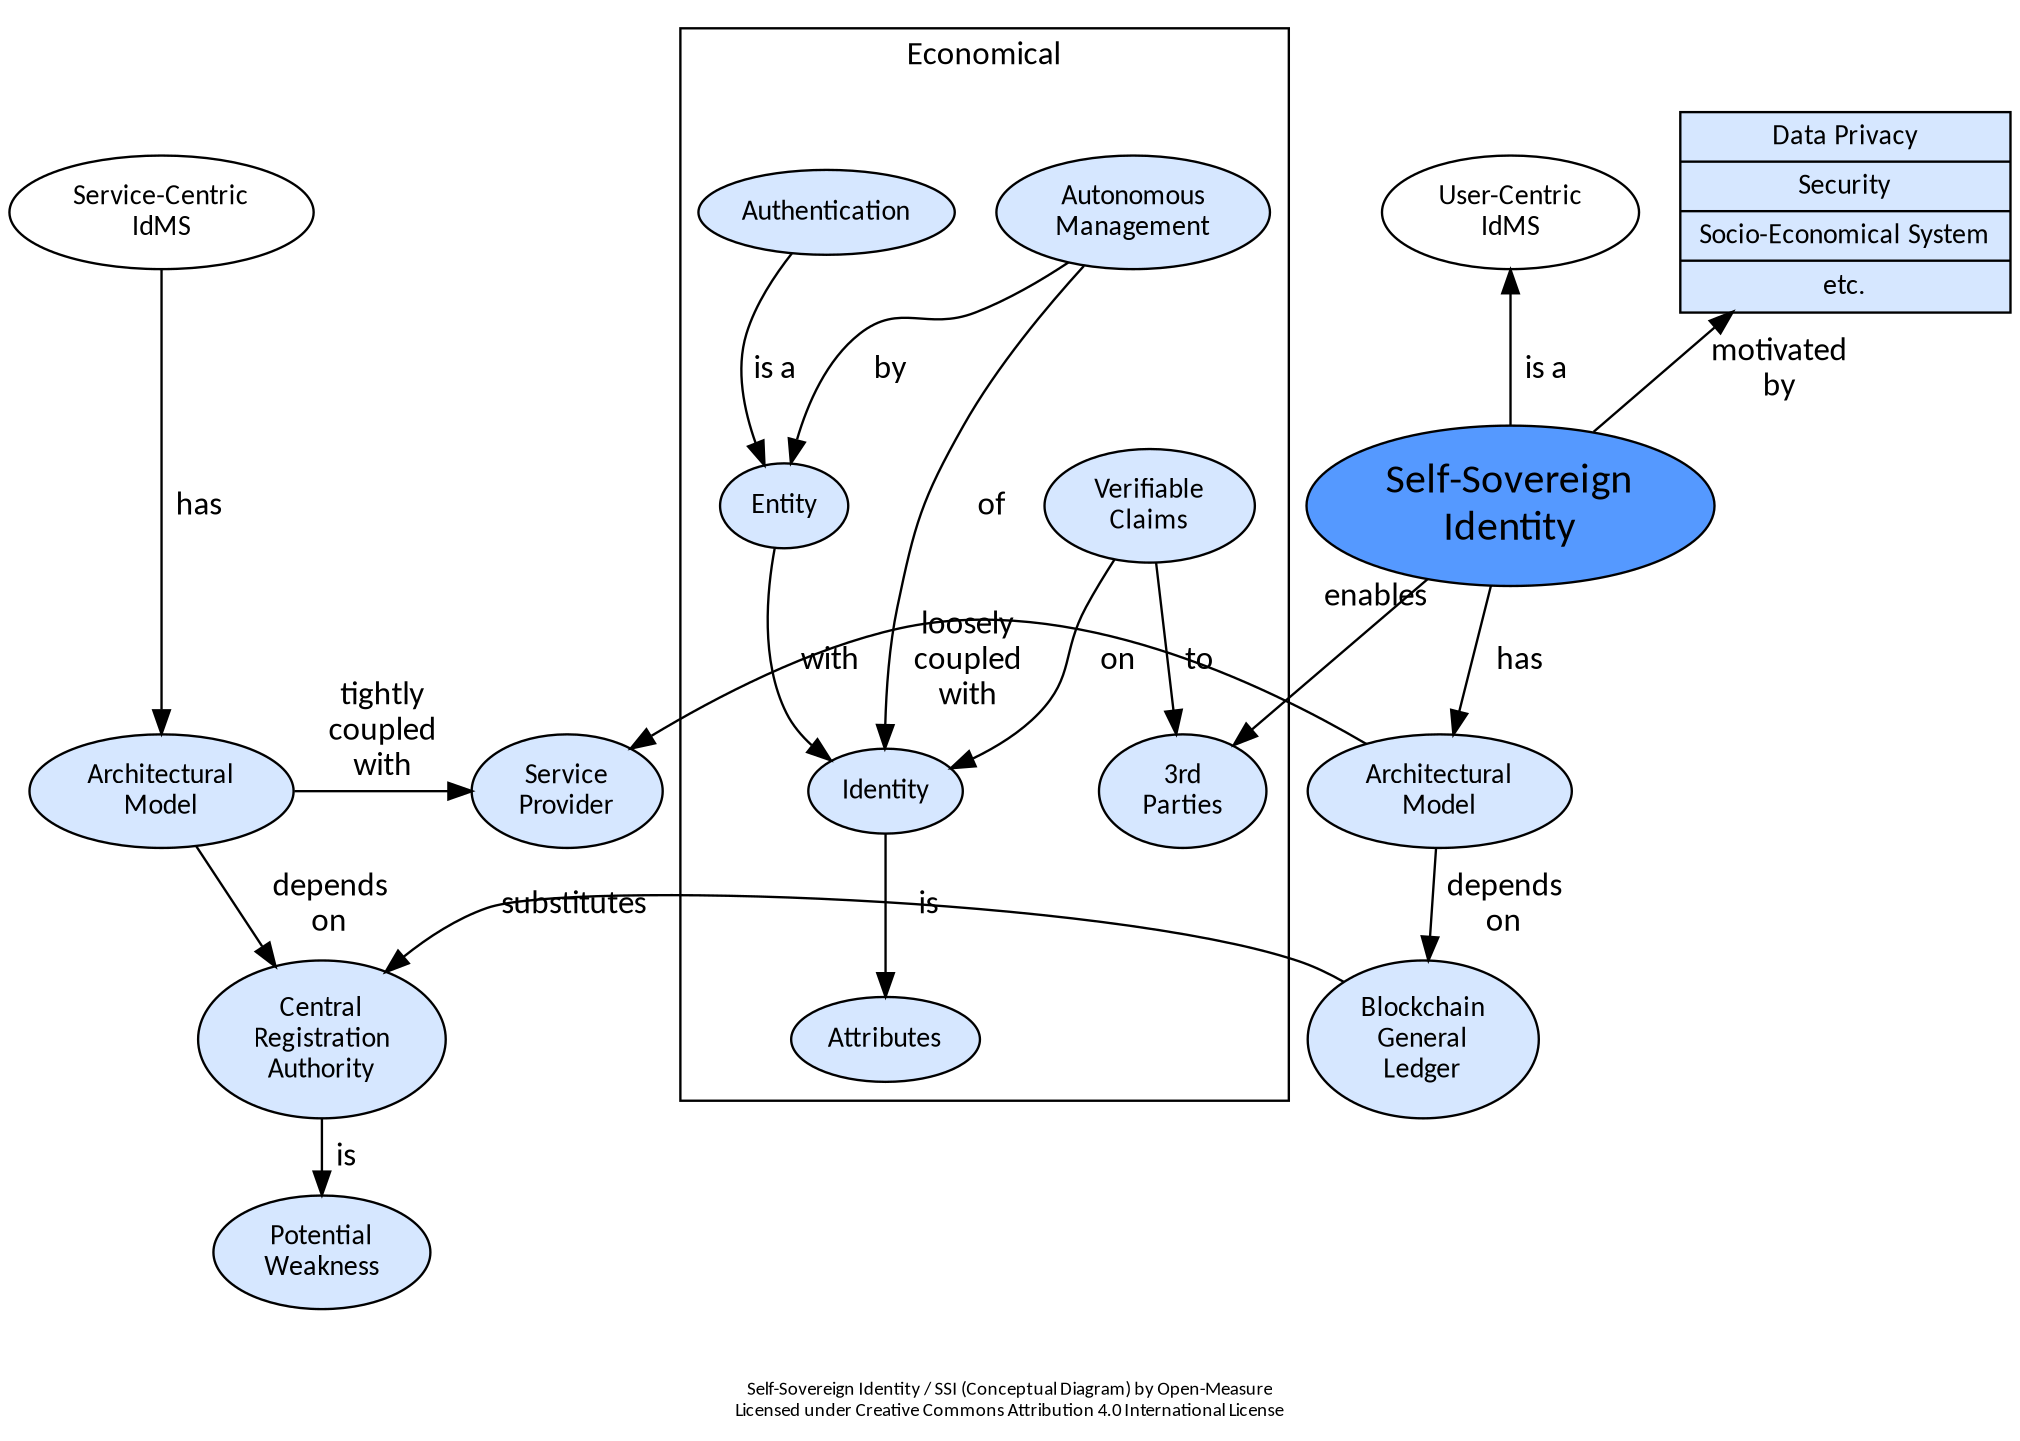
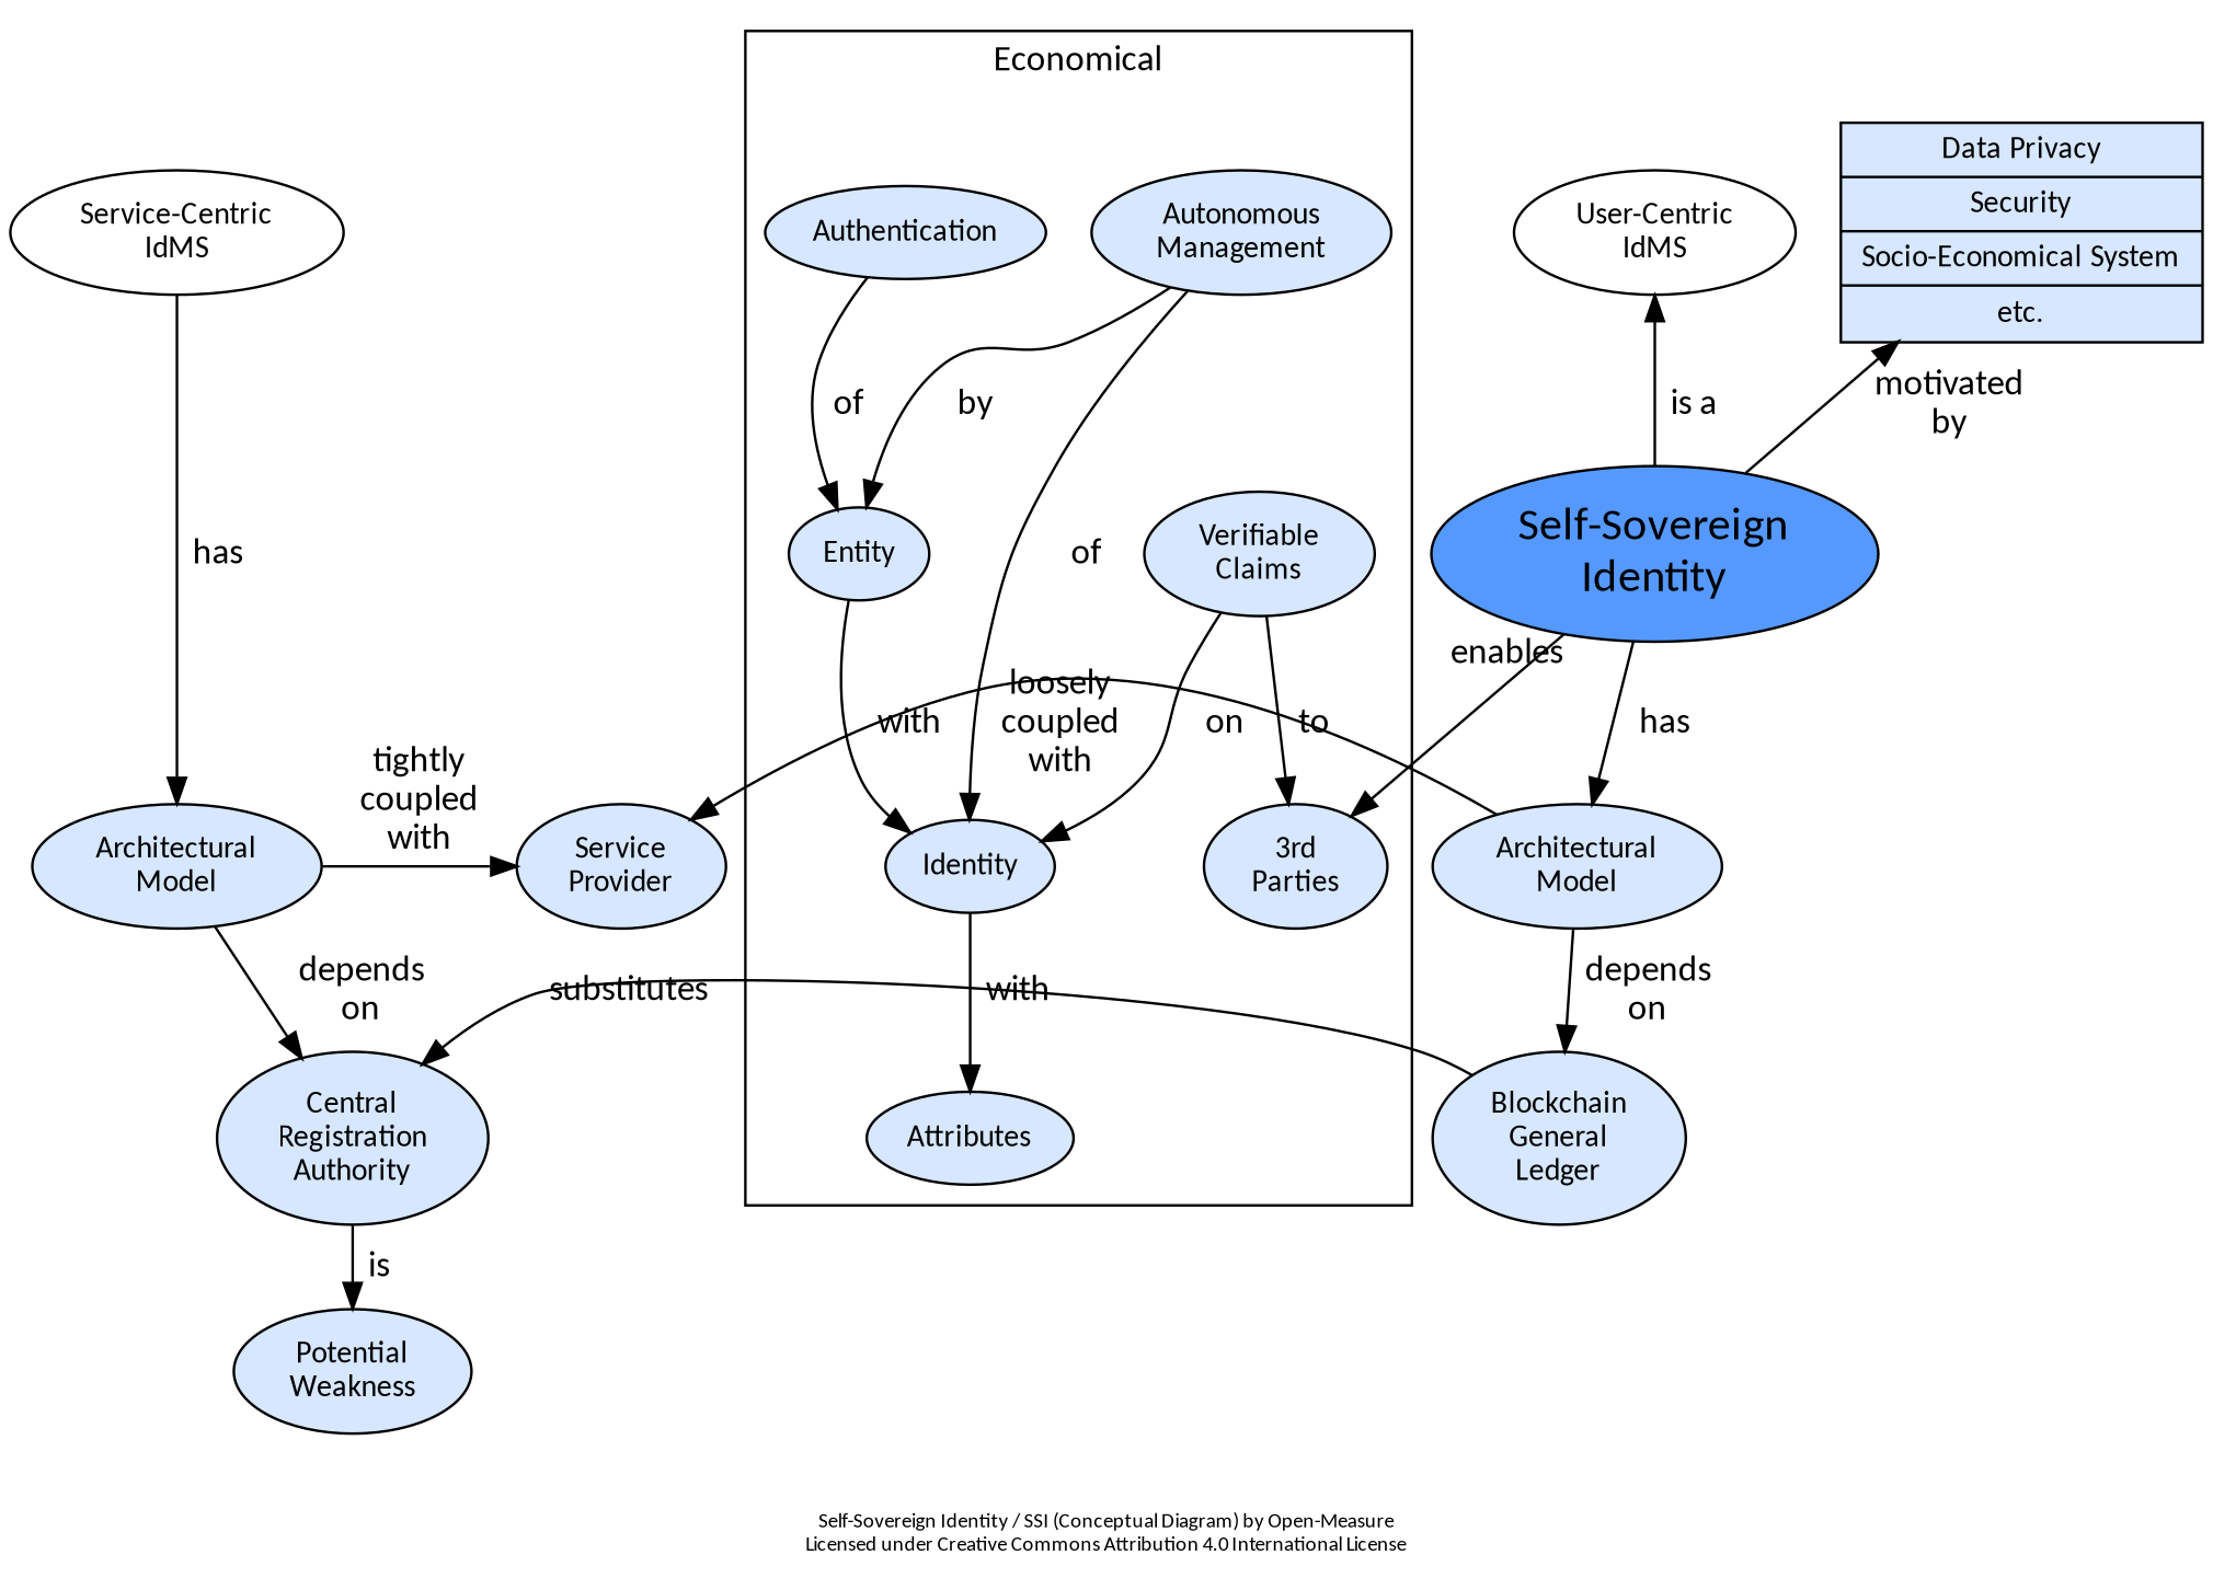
  digraph {
    compound=true
    fontname=Calibri
    fontsize=8
    label="Self-Sovereign Identity / SSI (Conceptual Diagram) by Open-Measure\nLicensed under Creative Commons Attribution 4.0 International License"
    newrank=true
    packmode=clust
    rankdir=TB
    ranksep=0.25
    splines=curve
    node [fillcolor="#d6e7ff" fontname=Calibri fontsize=12 shape=ellipse style=filled]
    edge [fontname=Calibri minlen=1 weight=10]
    n1 [fillcolor="#ffffff" label="Service-Centric\nIdMS"]
    n2 [fillcolor="#ffffff" label="User-Centric\nIdMS"]
    n3 [label="Architectural\nModel"]
    n4 [label="Architectural\nModel"]
    n5 [label="Service\nProvider"]
    n6 [label="Blockchain\nGeneral\nLedger"]
    n7 [label="Central\nRegistration\nAuthority"]
    n8 [label="3rd\nParties"]
    n9 [label="Autonomous\nManagement"]
    n10 [label=Identity]
    n11 [label=Entity]
    n12 [label=Attributes]
    n13 [label=Authentication]
    n14 [label="Verifiable\nClaims"]
    n15 [fillcolor="#5599ff" fontsize=18 label="Self-Sovereign\nIdentity"]
    n16 [label="Potential\nWeakness"]
    n17 [label="{Data Privacy|Security|Socio-Economical System|etc.}" shape=record]
    subgraph sub_1 {
      rank=same
      n1
      n2
    }
    subgraph sub_2 {
      rank=same
      n3
      n4
      n5
    }
    subgraph sub_3 {
      rank=same
      n6
      n7
    }
    subgraph cluster_4 {
      color=black
      fontsize=14
      label=Economical
      nodesep=0.1
      n8
      n9
      n10
      n11
      n12
      n13
      n14
    }
    n1 -> n3 [label="  has  "]
    n2 -> n15 [dir=back label="  is a  "]
    n3 -> n5 [label="  tightly  \n  coupled  \n  with  "]
    n3 -> n7 [label="  depends  \n  on  "]
    n4 -> n6 [label="  depends  \n  on  "]
    n5 -> n4 [dir=back label="  loosely  \n  coupled  \n  with  "]
    n7 -> n6 [dir=back label="  substitutes  "]
    n7 -> n16 [label="  is  "]
    n9 -> n10 [label="  of  "]
    n9 -> n11 [label="  by  "]
-   n10 -> n12 [label="  is  "]
+   n10 -> n12 [label="  with  "]
    n11 -> n10 [label="  with  "]
-   n13 -> n11 [label="  is a  "]
+   n13 -> n11 [label="  of  "]
    n14 -> n8 [label="  to  "]
    n14 -> n10 [label="  on  "]
    n15 -> n4 [label="  has  "]
    n15 -> n8 [taillabel=enables weight=""]
    n17 -> n15 [dir=back label="  motivated  \n  by  " weight=""]
  }
